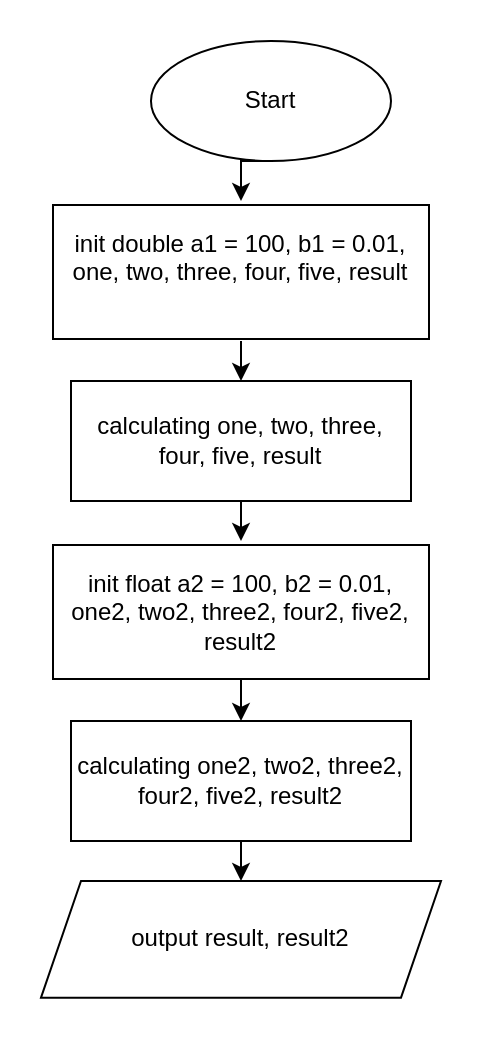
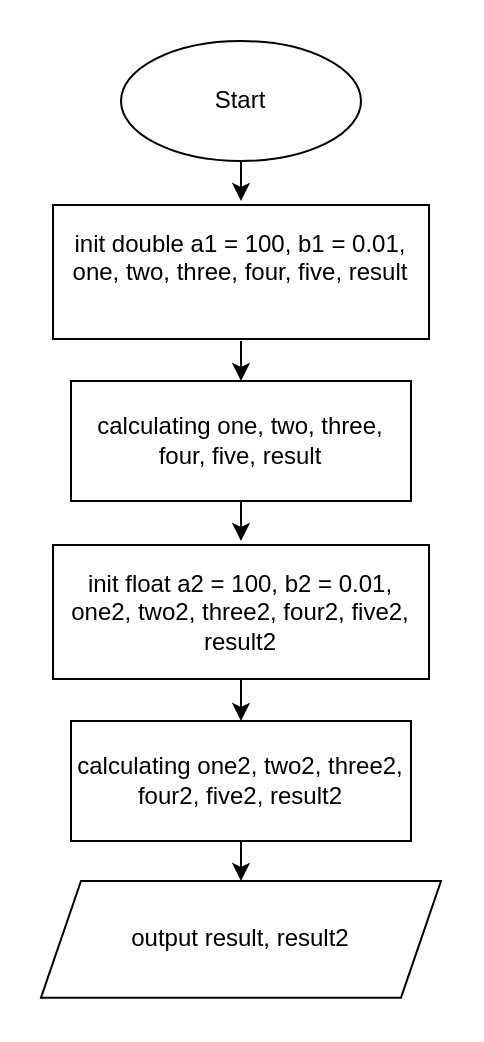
  <mxCell id="0" />
  <mxCell id="1" parent="0" />
  <mxCell id="2" style="edgeStyle=orthogonalEdgeStyle;rounded=0;orthogonalLoop=1;jettySize=auto;html=1;exitX=0.5;exitY=1;exitDx=0;exitDy=0;" parent="1" source="3" edge="1"><mxGeometry relative="1" as="geometry"><mxPoint x="120" y="100" as="targetPoint" /></mxGeometry></mxCell>
- <mxCell id="3" value="Start" style="ellipse;whiteSpace=wrap;html=1;" parent="1" vertex="1"><mxGeometry x="75" y="20" width="120" height="60" as="geometry" /></mxCell>
+ <mxCell id="3" value="Start" style="ellipse;whiteSpace=wrap;html=1;" parent="1" vertex="1"><mxGeometry x="60" y="20" width="120" height="60" as="geometry" /></mxCell>
  <mxCell id="4" style="edgeStyle=orthogonalEdgeStyle;rounded=0;orthogonalLoop=1;jettySize=auto;html=1;exitX=0.5;exitY=1;exitDx=0;exitDy=0;entryX=0.5;entryY=0;entryDx=0;entryDy=0;" parent="1" target="6" edge="1"><mxGeometry relative="1" as="geometry"><mxPoint x="120" y="170" as="sourcePoint" /></mxGeometry></mxCell>
  <mxCell id="5" style="edgeStyle=orthogonalEdgeStyle;rounded=0;orthogonalLoop=1;jettySize=auto;html=1;exitX=0.5;exitY=1;exitDx=0;exitDy=0;entryX=0.5;entryY=0;entryDx=0;entryDy=0;" parent="1" source="6" edge="1"><mxGeometry relative="1" as="geometry"><mxPoint x="120" y="270" as="targetPoint" /></mxGeometry></mxCell>
  <mxCell id="6" value="calculating one, two, three, four, five, result" style="rounded=0;whiteSpace=wrap;html=1;" parent="1" vertex="1"><mxGeometry x="35" y="190" width="170" height="60" as="geometry" /></mxCell>
  <mxCell id="7" style="edgeStyle=orthogonalEdgeStyle;rounded=0;orthogonalLoop=1;jettySize=auto;html=1;exitX=0.5;exitY=1;exitDx=0;exitDy=0;entryX=0.5;entryY=0;entryDx=0;entryDy=0;" parent="1" source="8" target="9" edge="1"><mxGeometry relative="1" as="geometry" /></mxCell>
  <mxCell id="8" value="calculating one2, two2, three2, four2, five2, result2" style="rounded=0;whiteSpace=wrap;html=1;" parent="1" vertex="1"><mxGeometry x="35" y="360" width="170" height="60" as="geometry" /></mxCell>
  <mxCell id="9" value="output result, result2" style="shape=parallelogram;perimeter=parallelogramPerimeter;whiteSpace=wrap;html=1;fixedSize=1;" parent="1" vertex="1"><mxGeometry x="20" y="440" width="200" height="58.33" as="geometry" /></mxCell>
  <mxCell id="10" value="&#10;&lt;div&gt;init double a1 = 100, b1 = 0.01,&lt;/div&gt;&lt;div&gt;one, two, three, four, five, result&lt;br&gt;&lt;/div&gt;&#10;&#10;" style="rounded=0;whiteSpace=wrap;html=1;" vertex="1" parent="1"><mxGeometry x="26" y="102" width="188" height="67" as="geometry" /></mxCell>
  <mxCell id="11" style="edgeStyle=orthogonalEdgeStyle;rounded=0;orthogonalLoop=1;jettySize=auto;html=1;exitX=0.5;exitY=1;exitDx=0;exitDy=0;" edge="1" parent="1" source="12" target="8"><mxGeometry relative="1" as="geometry" /></mxCell>
  <mxCell id="12" value="&lt;div&gt;init float a2 = 100, b2 = 0.01,&lt;/div&gt;&lt;div&gt;one2, two2, three2, four2, five2, result2&lt;br&gt;&lt;/div&gt;" style="rounded=0;whiteSpace=wrap;html=1;" vertex="1" parent="1"><mxGeometry x="26" y="272" width="188" height="67" as="geometry" /></mxCell>
